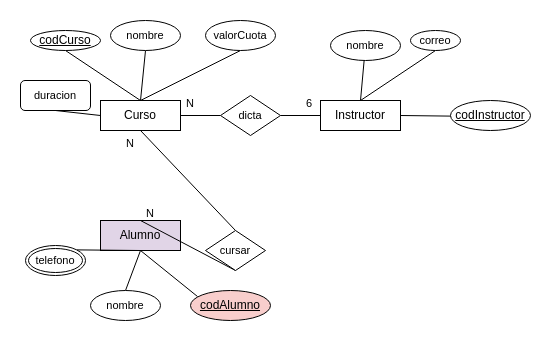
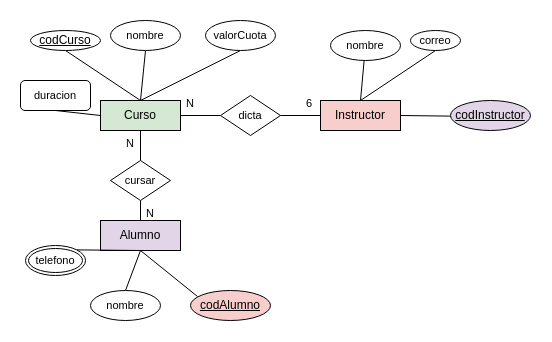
  <mxCell id="0" />
  <mxCell id="1" parent="0" />
  <mxCell id="2" style="edgeStyle=none;shape=connector;rounded=0;orthogonalLoop=1;jettySize=auto;html=1;exitX=1;exitY=0.5;exitDx=0;exitDy=0;strokeColor=default;align=center;verticalAlign=middle;fontFamily=Helvetica;fontSize=11;fontColor=default;labelBackgroundColor=default;endArrow=none;" edge="1" parent="1" source="17" target="13"><mxGeometry relative="1" as="geometry" /></mxCell>
- <mxCell id="3" value="Curso" style="whiteSpace=wrap;html=1;align=center;" vertex="1" parent="1"><mxGeometry x="100" y="100" width="80" height="30" as="geometry" /></mxCell>
+ <mxCell id="3" value="Curso" style="whiteSpace=wrap;html=1;align=center;fillColor=#d5e8d4;" vertex="1" parent="1"><mxGeometry x="100" y="100" width="80" height="30" as="geometry" /></mxCell>
  <mxCell id="4" style="edgeStyle=none;shape=connector;rounded=0;orthogonalLoop=1;jettySize=auto;html=1;exitX=0.5;exitY=1;exitDx=0;exitDy=0;entryX=0.5;entryY=0;entryDx=0;entryDy=0;strokeColor=default;align=center;verticalAlign=middle;fontFamily=Helvetica;fontSize=11;fontColor=default;labelBackgroundColor=default;endArrow=none;" edge="1" parent="1" source="5" target="3"><mxGeometry relative="1" as="geometry" /></mxCell>
  <mxCell id="5" value="codCurso" style="ellipse;whiteSpace=wrap;html=1;align=center;fontStyle=4;" vertex="1" parent="1"><mxGeometry x="30" y="30" width="70" height="20" as="geometry" /></mxCell>
  <mxCell id="6" style="edgeStyle=none;shape=connector;rounded=0;orthogonalLoop=1;jettySize=auto;html=1;exitX=0.5;exitY=1;exitDx=0;exitDy=0;entryX=0.5;entryY=0;entryDx=0;entryDy=0;strokeColor=default;align=center;verticalAlign=middle;fontFamily=Helvetica;fontSize=11;fontColor=default;labelBackgroundColor=default;endArrow=none;" edge="1" parent="1" source="7" target="3"><mxGeometry relative="1" as="geometry" /></mxCell>
  <mxCell id="7" value="nombre" style="ellipse;whiteSpace=wrap;html=1;align=center;fontFamily=Helvetica;fontSize=11;fontColor=default;labelBackgroundColor=default;" vertex="1" parent="1"><mxGeometry x="110" y="20" width="70" height="30" as="geometry" /></mxCell>
  <mxCell id="8" style="edgeStyle=none;shape=connector;rounded=0;orthogonalLoop=1;jettySize=auto;html=1;exitX=0.5;exitY=1;exitDx=0;exitDy=0;strokeColor=default;align=center;verticalAlign=middle;fontFamily=Helvetica;fontSize=11;fontColor=default;labelBackgroundColor=default;endArrow=none;" edge="1" parent="1" source="9"><mxGeometry relative="1" as="geometry"><mxPoint x="140" y="100" as="targetPoint" /></mxGeometry></mxCell>
  <mxCell id="9" value="valorCuota" style="ellipse;whiteSpace=wrap;html=1;align=center;fontFamily=Helvetica;fontSize=11;fontColor=default;labelBackgroundColor=default;" vertex="1" parent="1"><mxGeometry x="205" y="20" width="70" height="30" as="geometry" /></mxCell>
  <mxCell id="10" style="edgeStyle=none;shape=connector;rounded=0;orthogonalLoop=1;jettySize=auto;html=1;exitX=0.5;exitY=1;exitDx=0;exitDy=0;entryX=0;entryY=0.5;entryDx=0;entryDy=0;strokeColor=default;align=center;verticalAlign=middle;fontFamily=Helvetica;fontSize=11;fontColor=default;labelBackgroundColor=default;endArrow=none;" edge="1" parent="1" source="11" target="3"><mxGeometry relative="1" as="geometry" /></mxCell>
  <mxCell id="11" value="duracion" style="whiteSpace=wrap;html=1;align=center;fontFamily=Helvetica;fontSize=11;fontColor=default;labelBackgroundColor=default;rounded=1;" vertex="1" parent="1"><mxGeometry x="20" y="80" width="70" height="30" as="geometry" /></mxCell>
  <mxCell id="12" style="edgeStyle=none;shape=connector;rounded=0;orthogonalLoop=1;jettySize=auto;html=1;exitX=0.5;exitY=0;exitDx=0;exitDy=0;entryX=0.5;entryY=1;entryDx=0;entryDy=0;strokeColor=default;align=center;verticalAlign=middle;fontFamily=Helvetica;fontSize=11;fontColor=default;labelBackgroundColor=default;endArrow=none;" edge="1" parent="1" source="13" target="20"><mxGeometry relative="1" as="geometry" /></mxCell>
- <mxCell id="13" value="Instructor" style="whiteSpace=wrap;html=1;align=center;" vertex="1" parent="1"><mxGeometry x="320" y="100" width="80" height="30" as="geometry" /></mxCell>
+ <mxCell id="13" value="Instructor" style="whiteSpace=wrap;html=1;align=center;fillColor=#f8cecc;" vertex="1" parent="1"><mxGeometry x="320" y="100" width="80" height="30" as="geometry" /></mxCell>
  <mxCell id="14" value="6" style="text;strokeColor=none;fillColor=none;spacingLeft=4;spacingRight=4;overflow=hidden;rotatable=0;points=[[0,0.5],[1,0.5]];portConstraint=eastwest;fontSize=11;whiteSpace=wrap;html=1;fontFamily=Helvetica;fontColor=default;labelBackgroundColor=default;" vertex="1" parent="1"><mxGeometry x="300" y="90" width="40" height="30" as="geometry" /></mxCell>
  <mxCell id="15" value="N" style="text;strokeColor=none;fillColor=none;spacingLeft=4;spacingRight=4;overflow=hidden;rotatable=0;points=[[0,0.5],[1,0.5]];portConstraint=eastwest;fontSize=11;whiteSpace=wrap;html=1;fontFamily=Helvetica;fontColor=default;labelBackgroundColor=default;" vertex="1" parent="1"><mxGeometry x="180" y="90" width="40" height="30" as="geometry" /></mxCell>
  <mxCell id="16" value="" style="edgeStyle=none;shape=connector;rounded=0;orthogonalLoop=1;jettySize=auto;html=1;exitX=1;exitY=0.5;exitDx=0;exitDy=0;strokeColor=default;align=center;verticalAlign=middle;fontFamily=Helvetica;fontSize=11;fontColor=default;labelBackgroundColor=default;endArrow=none;" edge="1" parent="1" source="3" target="17"><mxGeometry relative="1" as="geometry"><mxPoint x="180" y="115" as="sourcePoint" /><mxPoint x="320" y="115" as="targetPoint" /></mxGeometry></mxCell>
  <mxCell id="17" value="dicta" style="shape=rhombus;perimeter=rhombusPerimeter;whiteSpace=wrap;html=1;align=center;fontFamily=Helvetica;fontSize=11;fontColor=default;labelBackgroundColor=default;" vertex="1" parent="1"><mxGeometry x="220" y="95" width="60" height="40" as="geometry" /></mxCell>
  <mxCell id="18" style="edgeStyle=none;shape=connector;rounded=0;orthogonalLoop=1;jettySize=auto;html=1;entryX=0.5;entryY=0;entryDx=0;entryDy=0;strokeColor=default;align=center;verticalAlign=middle;fontFamily=Helvetica;fontSize=11;fontColor=default;labelBackgroundColor=default;endArrow=none;" edge="1" parent="1" source="19" target="13"><mxGeometry relative="1" as="geometry" /></mxCell>
  <mxCell id="19" value="nombre" style="ellipse;whiteSpace=wrap;html=1;align=center;fontFamily=Helvetica;fontSize=11;fontColor=default;labelBackgroundColor=default;" vertex="1" parent="1"><mxGeometry x="330" y="30" width="70" height="30" as="geometry" /></mxCell>
  <mxCell id="20" value="correo" style="ellipse;whiteSpace=wrap;html=1;align=center;fontFamily=Helvetica;fontSize=11;fontColor=default;labelBackgroundColor=default;" vertex="1" parent="1"><mxGeometry x="410" y="30" width="50" height="20" as="geometry" /></mxCell>
  <mxCell id="21" style="edgeStyle=none;shape=connector;rounded=0;orthogonalLoop=1;jettySize=auto;html=1;exitX=0.5;exitY=0;exitDx=0;exitDy=0;entryX=0.5;entryY=1;entryDx=0;entryDy=0;strokeColor=default;align=center;verticalAlign=middle;fontFamily=Helvetica;fontSize=11;fontColor=default;labelBackgroundColor=default;endArrow=none;" edge="1" parent="1" source="24" target="3"><mxGeometry relative="1" as="geometry" /></mxCell>
  <mxCell id="22" value="Alumno" style="whiteSpace=wrap;html=1;align=center;fillColor=#e1d5e7;" vertex="1" parent="1"><mxGeometry x="100" y="220" width="80" height="30" as="geometry" /></mxCell>
  <mxCell id="23" value="" style="edgeStyle=none;shape=connector;rounded=0;orthogonalLoop=1;jettySize=auto;html=1;exitX=0.5;exitY=0;exitDx=0;exitDy=0;entryX=0.5;entryY=1;entryDx=0;entryDy=0;strokeColor=default;align=center;verticalAlign=middle;fontFamily=Helvetica;fontSize=11;fontColor=default;labelBackgroundColor=default;endArrow=none;" edge="1" parent="1" source="22" target="24"><mxGeometry relative="1" as="geometry"><mxPoint x="140" y="210" as="sourcePoint" /><mxPoint x="140" y="130" as="targetPoint" /></mxGeometry></mxCell>
- <mxCell id="24" value="cursar" style="shape=rhombus;perimeter=rhombusPerimeter;whiteSpace=wrap;html=1;align=center;fontFamily=Helvetica;fontSize=11;fontColor=default;labelBackgroundColor=default;" vertex="1" parent="1"><mxGeometry x="205" y="230" width="60" height="40" as="geometry" /></mxCell>
+ <mxCell id="24" value="cursar" style="shape=rhombus;perimeter=rhombusPerimeter;whiteSpace=wrap;html=1;align=center;fontFamily=Helvetica;fontSize=11;fontColor=default;labelBackgroundColor=default;" vertex="1" parent="1"><mxGeometry x="110" y="160" width="60" height="40" as="geometry" /></mxCell>
  <mxCell id="25" value="N" style="text;strokeColor=none;fillColor=none;spacingLeft=4;spacingRight=4;overflow=hidden;rotatable=0;points=[[0,0.5],[1,0.5]];portConstraint=eastwest;fontSize=11;whiteSpace=wrap;html=1;fontFamily=Helvetica;fontColor=default;labelBackgroundColor=default;" vertex="1" parent="1"><mxGeometry x="120" y="130" width="40" height="30" as="geometry" /></mxCell>
  <mxCell id="26" value="N" style="text;strokeColor=none;fillColor=none;spacingLeft=4;spacingRight=4;overflow=hidden;rotatable=0;points=[[0,0.5],[1,0.5]];portConstraint=eastwest;fontSize=11;whiteSpace=wrap;html=1;fontFamily=Helvetica;fontColor=default;labelBackgroundColor=default;" vertex="1" parent="1"><mxGeometry x="140" y="200" width="40" height="30" as="geometry" /></mxCell>
  <mxCell id="27" style="edgeStyle=none;shape=connector;rounded=0;orthogonalLoop=1;jettySize=auto;html=1;exitX=0.5;exitY=0;exitDx=0;exitDy=0;entryX=0.5;entryY=1;entryDx=0;entryDy=0;strokeColor=default;align=center;verticalAlign=middle;fontFamily=Helvetica;fontSize=11;fontColor=default;labelBackgroundColor=default;endArrow=none;" edge="1" parent="1" source="28" target="22"><mxGeometry relative="1" as="geometry" /></mxCell>
  <mxCell id="28" value="nombre" style="ellipse;whiteSpace=wrap;html=1;align=center;fontFamily=Helvetica;fontSize=11;fontColor=default;labelBackgroundColor=default;" vertex="1" parent="1"><mxGeometry x="90" y="290" width="70" height="30" as="geometry" /></mxCell>
  <mxCell id="29" style="edgeStyle=none;shape=connector;rounded=0;orthogonalLoop=1;jettySize=auto;html=1;exitX=0;exitY=1;exitDx=0;exitDy=0;entryX=1;entryY=0.5;entryDx=0;entryDy=0;strokeColor=default;align=center;verticalAlign=middle;fontFamily=Helvetica;fontSize=11;fontColor=default;labelBackgroundColor=default;endArrow=none;" edge="1" parent="1" target="13"><mxGeometry relative="1" as="geometry"><mxPoint x="450.251" y="115.607" as="sourcePoint" /></mxGeometry></mxCell>
  <mxCell id="30" style="edgeStyle=none;shape=connector;rounded=0;orthogonalLoop=1;jettySize=auto;html=1;exitX=0.243;exitY=0.2;exitDx=0;exitDy=0;entryX=0.5;entryY=1;entryDx=0;entryDy=0;strokeColor=default;align=center;verticalAlign=middle;fontFamily=Helvetica;fontSize=11;fontColor=default;labelBackgroundColor=default;endArrow=none;exitPerimeter=0;" edge="1" parent="1" target="22"><mxGeometry relative="1" as="geometry"><mxPoint x="197.01" y="296" as="sourcePoint" /></mxGeometry></mxCell>
  <mxCell id="31" style="edgeStyle=none;shape=connector;rounded=0;orthogonalLoop=1;jettySize=auto;html=1;exitX=1;exitY=0;exitDx=0;exitDy=0;strokeColor=default;align=center;verticalAlign=middle;fontFamily=Helvetica;fontSize=11;fontColor=default;labelBackgroundColor=default;endArrow=none;" edge="1" parent="1" source="32"><mxGeometry relative="1" as="geometry"><mxPoint x="140" y="250" as="targetPoint" /></mxGeometry></mxCell>
  <mxCell id="32" value="telefono" style="ellipse;shape=doubleEllipse;margin=3;whiteSpace=wrap;html=1;align=center;fontFamily=Helvetica;fontSize=11;fontColor=default;labelBackgroundColor=default;" vertex="1" parent="1"><mxGeometry x="25" y="245" width="60" height="30" as="geometry" /></mxCell>
  <mxCell id="33" value="codAlumno" style="ellipse;whiteSpace=wrap;html=1;align=center;fontStyle=4;fillColor=#f8cecc;" vertex="1" parent="1"><mxGeometry x="190" y="290" width="80" height="30" as="geometry" /></mxCell>
- <mxCell id="34" value="codInstructor" style="ellipse;whiteSpace=wrap;html=1;align=center;fontStyle=4;" vertex="1" parent="1"><mxGeometry x="450" y="100" width="80" height="30" as="geometry" /></mxCell>
+ <mxCell id="34" value="codInstructor" style="ellipse;whiteSpace=wrap;html=1;align=center;fontStyle=4;fillColor=#e1d5e7;" vertex="1" parent="1"><mxGeometry x="450" y="100" width="80" height="30" as="geometry" /></mxCell>
